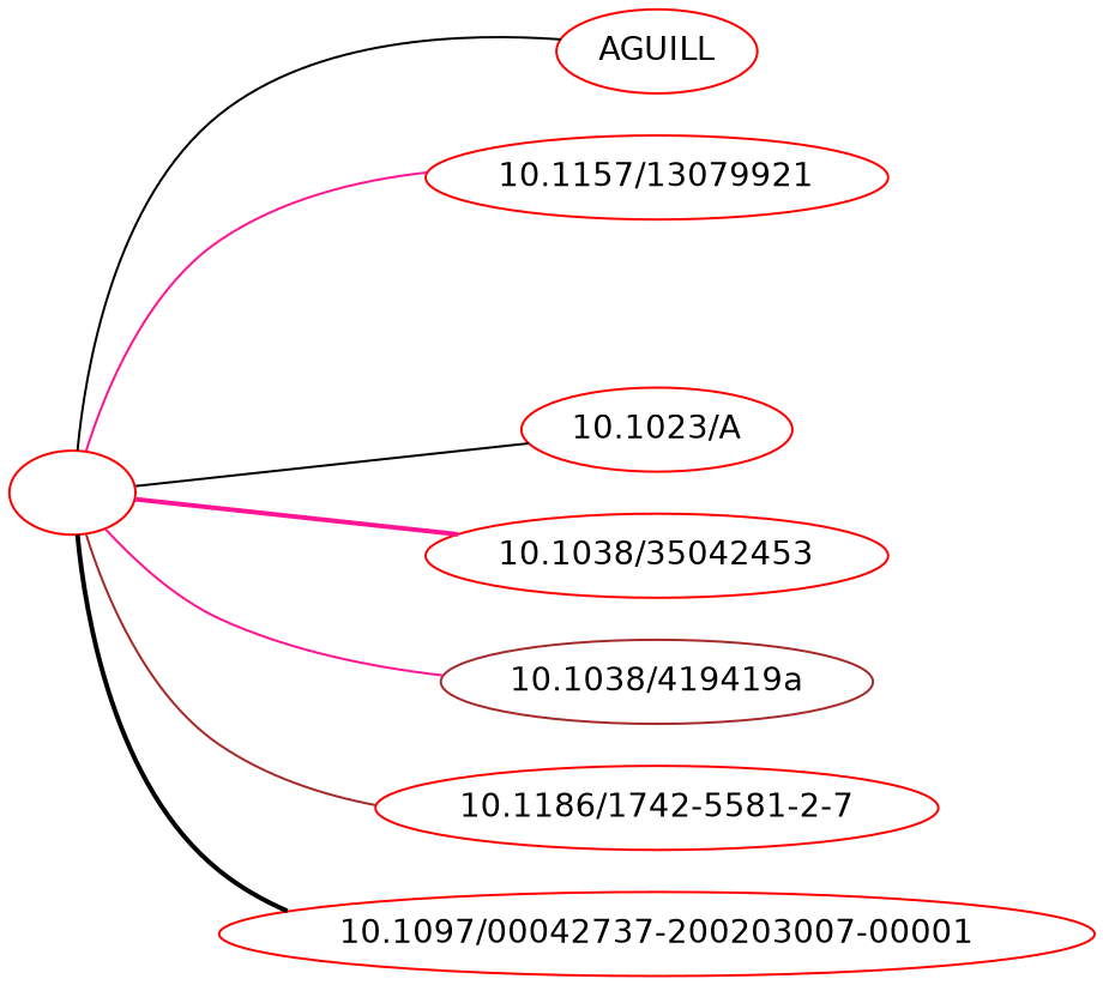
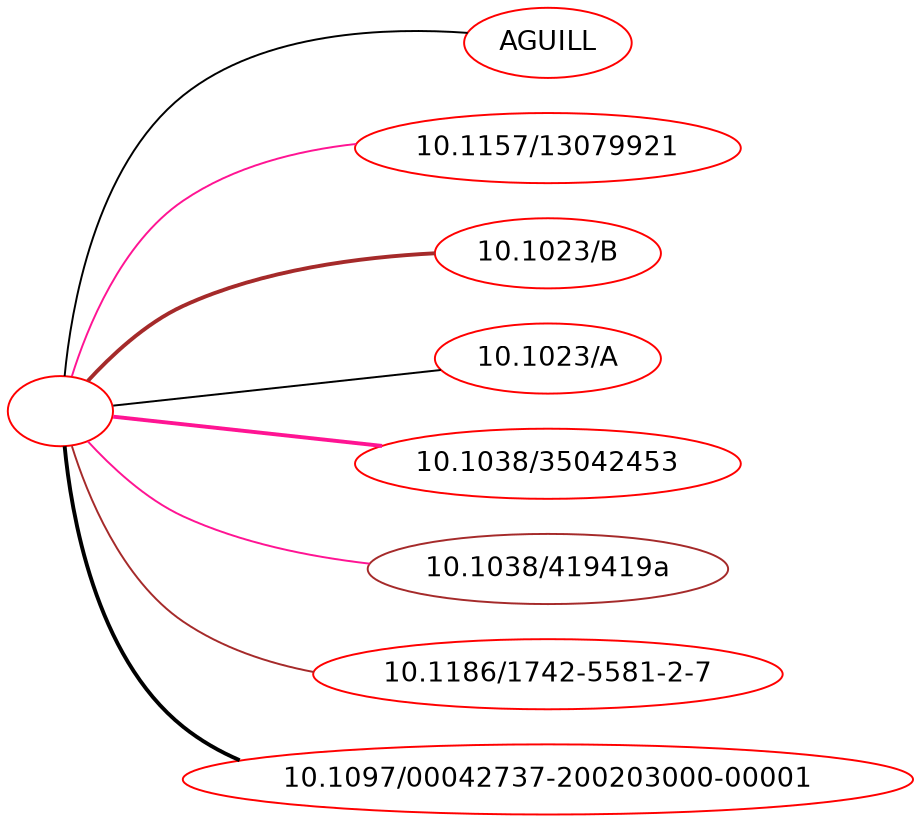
  strict graph {
    fontname="DejaVu Sans"
    rankdir=LR
    node [color=red fontname="DejaVu Sans"]
    edge [color=black fontname="DejaVu Sans" style=solid]
    ""
    AGUILL
    "10.1157/13079921"
+   "10.1023/B"
    "10.1023/A"
    n6 [label="10.1038/35042453"]
    "10.1038/419419a" [color=brown]
    "10.1186/1742-5581-2-7"
-   "10.1097/00042737-200203000-00001" [label="10.1097/00042737-200203007-00001"]
+   "10.1097/00042737-200203000-00001"
    "" -- AGUILL
    "" -- "10.1157/13079921" [color=deeppink]
+   "" -- "10.1023/B" [color=brown style=bold]
    "" -- "10.1023/A"
    "" -- n6 [color=deeppink style=bold]
    "" -- "10.1038/419419a" [color=deeppink]
    "" -- "10.1186/1742-5581-2-7" [color=brown]
    "" -- "10.1097/00042737-200203000-00001" [style=bold]
  }
